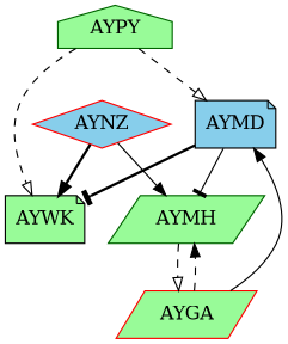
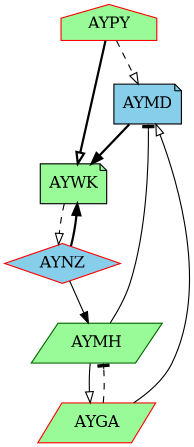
  digraph {
    scale=0.5
    node [color=black fillcolor=palegreen shape=note style=filled]
    edge [arrowhead=onormal style=solid]
    AYMD [fillcolor=skyblue]
    AYGA [color=red shape=parallelogram]
    AYMH [color=darkgreen shape=parallelogram]
    AYWK
-   AYPY [color=darkgreen shape=house]
+   AYPY [color=red shape=house]
    AYNZ [color=red fillcolor=skyblue shape=diamond]
-   AYMD -> AYMH [arrowhead=tee]
-   AYMD -> AYWK [arrowhead=tee style=bold]
-   AYGA -> AYMD [arrowhead=normal]
-   AYGA -> AYMH [arrowhead=normal style=dashed]
-   AYMH -> AYGA [style=dashed]
+   AYMH -> AYMD [arrowhead=tee]
+   AYMD -> AYWK [arrowhead=normal style=bold]
+   AYGA -> AYMD
+   AYGA -> AYMH [arrowhead=tee style=dashed]
+   AYMH -> AYGA
+   AYWK -> AYNZ [style=dashed]
    AYPY -> AYMD [style=dashed]
-   AYPY -> AYWK [style=dashed]
+   AYPY -> AYWK [style=bold]
    AYNZ -> AYMH [arrowhead=normal]
    AYNZ -> AYWK [arrowhead=normal style=bold]
  }
